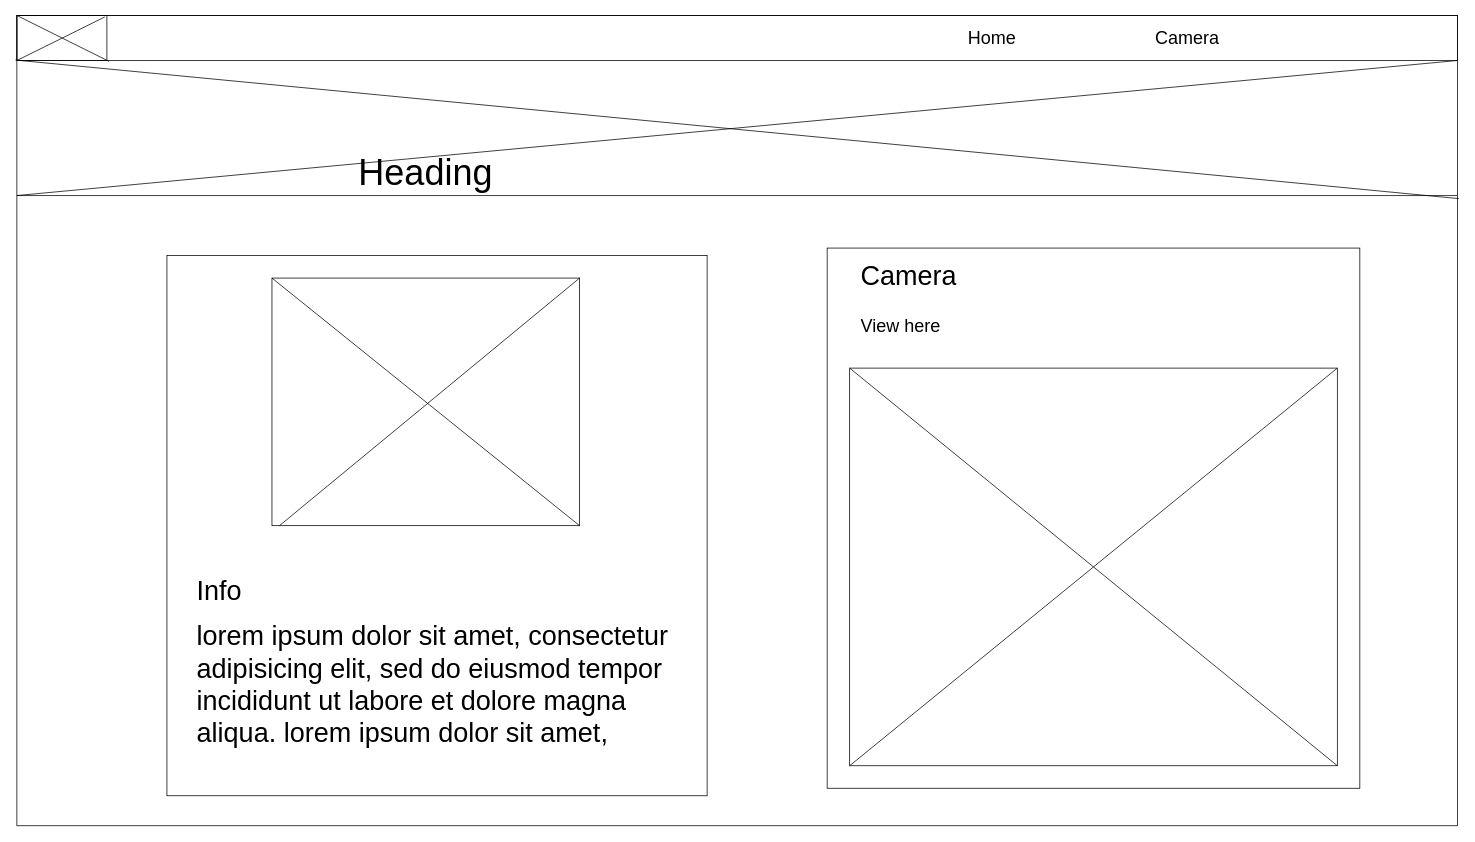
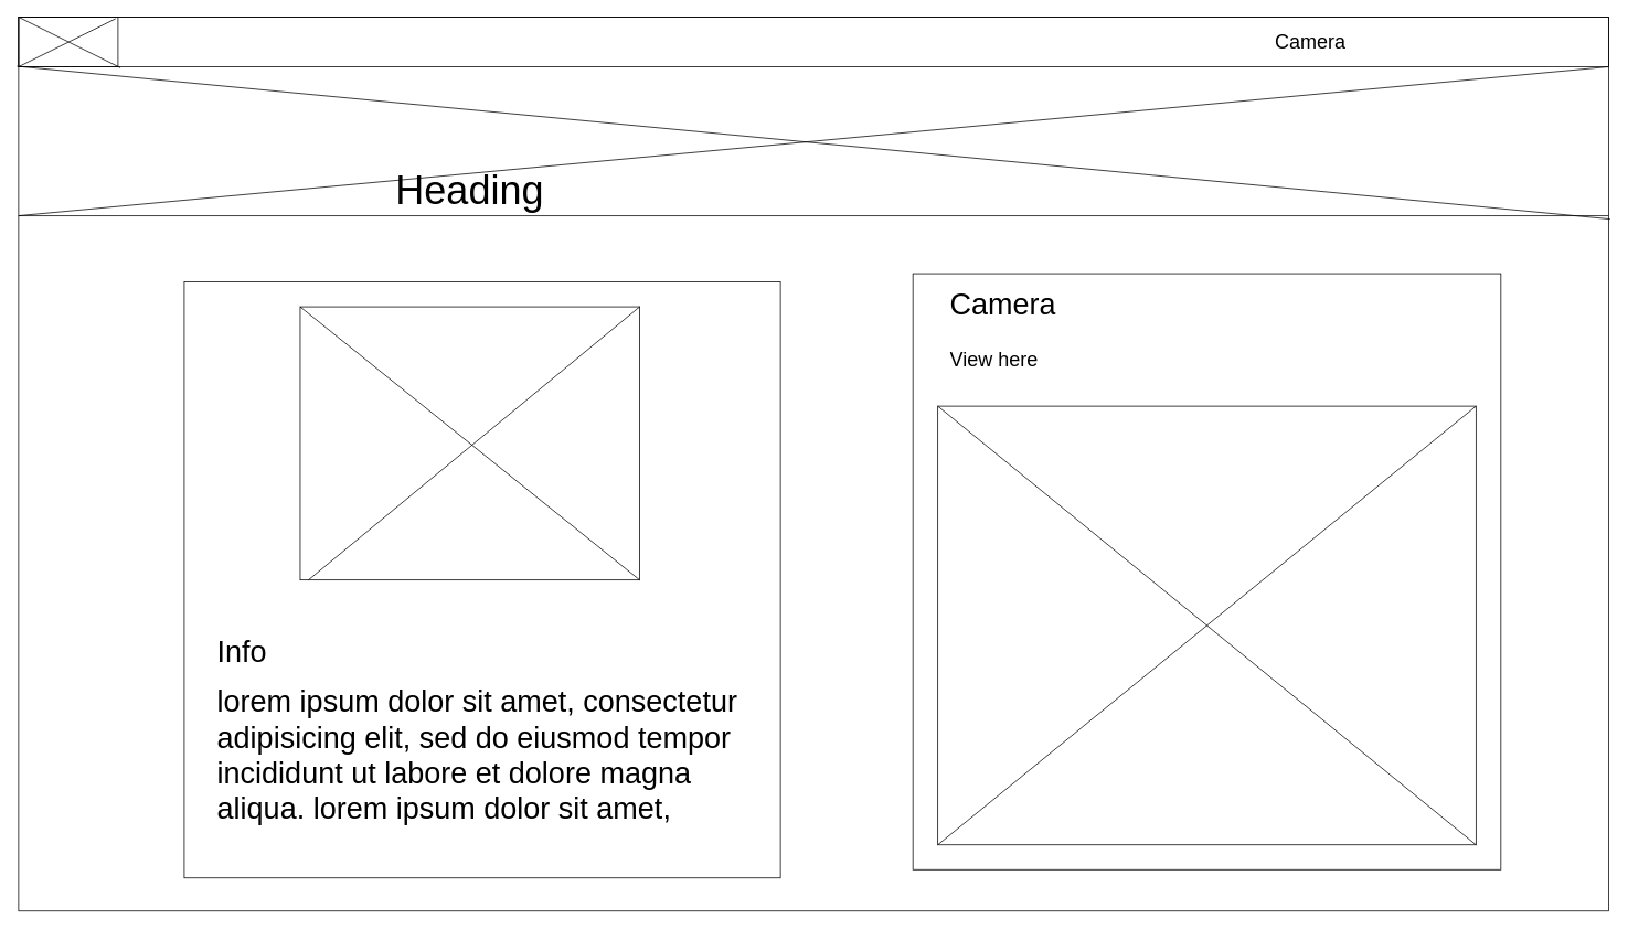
  <mxCell id="0" />
  <mxCell id="1" parent="0" />
  <mxCell id="2" value="" style="rounded=0;whiteSpace=wrap;html=1;fontSize=36;" vertex="1" parent="1"><mxGeometry x="222" y="340" width="720" height="720" as="geometry" /></mxCell>
  <mxCell id="3" value="" style="rounded=0;whiteSpace=wrap;html=1;fontSize=24;fillColor=none;" vertex="1" parent="1"><mxGeometry width="120" height="60" as="geometry" x="22" y="20" /></mxCell>
  <mxCell id="4" value="" style="endArrow=none;html=1;rounded=0;fontSize=24;entryX=0.064;entryY=1.02;entryDx=0;entryDy=0;entryPerimeter=0;exitX=0;exitY=0;exitDx=0;exitDy=0;" edge="1" parent="1" source="3" target="6"><mxGeometry width="50" height="50" relative="1" as="geometry"><mxPoint x="32" y="90" as="sourcePoint" /><mxPoint x="149.12" y="31.98" as="targetPoint" /></mxGeometry></mxCell>
  <mxCell id="5" value="" style="endArrow=none;html=1;rounded=0;fontSize=24;entryX=0.061;entryY=0.033;entryDx=0;entryDy=0;entryPerimeter=0;exitX=0;exitY=1;exitDx=0;exitDy=0;" edge="1" parent="1" source="3" target="6"><mxGeometry width="50" height="50" relative="1" as="geometry"><mxPoint x="142" y="140" as="sourcePoint" /><mxPoint x="192" y="90" as="targetPoint" /></mxGeometry></mxCell>
  <mxCell id="6" value="" style="rounded=0;whiteSpace=wrap;html=1;fillColor=none;" vertex="1" parent="1"><mxGeometry width="1920" height="60" as="geometry" x="22" y="20" /></mxCell>
- <mxCell id="7" value="Home" style="text;html=1;strokeColor=none;fillColor=none;align=center;verticalAlign=middle;whiteSpace=wrap;rounded=0;fontSize=24;" vertex="1" parent="1"><mxGeometry x="1292" y="35" width="60" height="30" as="geometry" /></mxCell>
  <mxCell id="8" value="Camera" style="text;html=1;strokeColor=none;fillColor=none;align=center;verticalAlign=middle;whiteSpace=wrap;rounded=0;fontSize=24;" vertex="1" parent="1"><mxGeometry x="1552" y="35" width="60" height="30" as="geometry" /></mxCell>
  <mxCell id="9" value="" style="rounded=0;whiteSpace=wrap;html=1;fillColor=none;" vertex="1" parent="1"><mxGeometry width="1920" height="1080" as="geometry" x="22" y="20" /></mxCell>
  <mxCell id="10" value="&lt;font style=&quot;font-size: 48px&quot;&gt;Heading&lt;/font&gt;" style="text;html=1;strokeColor=none;fillColor=none;align=center;verticalAlign=middle;whiteSpace=wrap;rounded=0;" vertex="1" parent="1"><mxGeometry x="537" y="214" width="60" height="30" as="geometry" /></mxCell>
  <mxCell id="11" value="" style="endArrow=none;html=1;rounded=0;fontSize=18;entryX=1;entryY=1;entryDx=0;entryDy=0;" edge="1" parent="1"><mxGeometry width="50" height="50" relative="1" as="geometry"><mxPoint y="260" as="sourcePoint" x="22" /><mxPoint x="1942" y="80" as="targetPoint" /></mxGeometry></mxCell>
  <mxCell id="12" value="" style="endArrow=none;html=1;rounded=0;fontSize=18;entryX=1.001;entryY=0.226;entryDx=0;entryDy=0;exitX=-0.001;exitY=0.055;exitDx=0;exitDy=0;exitPerimeter=0;entryPerimeter=0;" edge="1" parent="1"><mxGeometry width="50" height="50" relative="1" as="geometry"><mxPoint x="20.08" y="79.4" as="sourcePoint" /><mxPoint x="1943.92" y="264.08" as="targetPoint" /></mxGeometry></mxCell>
  <mxCell id="13" value="" style="endArrow=none;html=1;rounded=0;" edge="1" parent="1"><mxGeometry width="50" height="50" relative="1" as="geometry"><mxPoint y="260" as="sourcePoint" x="22" /><mxPoint x="1942" y="260" as="targetPoint" /></mxGeometry></mxCell>
  <mxCell id="14" value="" style="endArrow=none;html=1;rounded=0;entryX=1;entryY=0;entryDx=0;entryDy=0;exitX=0;exitY=1;exitDx=0;exitDy=0;" edge="1" parent="1" source="18" target="18"><mxGeometry width="50" height="50" relative="1" as="geometry"><mxPoint x="1432" y="640" as="sourcePoint" /><mxPoint x="1482" y="590" as="targetPoint" /></mxGeometry></mxCell>
  <mxCell id="15" value="" style="endArrow=none;html=1;rounded=0;entryX=1;entryY=1;entryDx=0;entryDy=0;exitX=0;exitY=0;exitDx=0;exitDy=0;" edge="1" parent="1" source="18" target="18"><mxGeometry width="50" height="50" relative="1" as="geometry"><mxPoint x="1202" y="680" as="sourcePoint" /><mxPoint x="1602" y="350" as="targetPoint" /></mxGeometry></mxCell>
  <mxCell id="16" value="&lt;h1&gt;&lt;span style=&quot;font-weight: normal&quot;&gt;&lt;font style=&quot;font-size: 36px&quot;&gt;Info&lt;/font&gt;&lt;/span&gt;&lt;/h1&gt;&lt;h1&gt;&lt;span style=&quot;font-weight: normal&quot;&gt;&lt;font style=&quot;font-size: 36px&quot;&gt;lorem ipsum dolor sit amet, con&lt;/font&gt;&lt;font style=&quot;font-size: 36px&quot;&gt;sectetur adipisicing elit, sed do eiusmod tempor incididunt ut labore et dolore magna aliqua.&amp;nbsp;&lt;/font&gt;&lt;/span&gt;&lt;font style=&quot;font-size: 36px ; font-weight: normal&quot;&gt;lorem ipsum dolor sit amet,&amp;nbsp;&lt;/font&gt;&lt;br&gt;&lt;/h1&gt;" style="text;html=1;strokeColor=none;fillColor=none;spacing=5;spacingTop=-20;whiteSpace=wrap;overflow=hidden;rounded=0;" vertex="1" parent="1"><mxGeometry x="257" y="760" width="650" height="310" as="geometry" /></mxCell>
  <mxCell id="17" value="" style="rounded=0;whiteSpace=wrap;html=1;fontSize=36;" vertex="1" parent="1"><mxGeometry x="1102" y="330" width="710" height="720" as="geometry" /></mxCell>
  <mxCell id="18" value="" style="rounded=0;whiteSpace=wrap;html=1;" vertex="1" parent="1"><mxGeometry x="362" y="370" width="410" height="330" as="geometry" /></mxCell>
  <mxCell id="19" value="" style="endArrow=none;html=1;rounded=0;fontSize=36;entryX=1;entryY=0;entryDx=0;entryDy=0;" edge="1" parent="1" target="18"><mxGeometry width="50" height="50" relative="1" as="geometry"><mxPoint x="372" y="700" as="sourcePoint" /><mxPoint x="612" y="780" as="targetPoint" /></mxGeometry></mxCell>
  <mxCell id="20" value="" style="endArrow=none;html=1;rounded=0;fontSize=36;entryX=1;entryY=1;entryDx=0;entryDy=0;exitX=0;exitY=0;exitDx=0;exitDy=0;" edge="1" parent="1" source="18" target="18"><mxGeometry width="50" height="50" relative="1" as="geometry"><mxPoint x="382" y="710" as="sourcePoint" /><mxPoint x="782" y="380" as="targetPoint" /></mxGeometry></mxCell>
  <mxCell id="21" value="" style="rounded=0;whiteSpace=wrap;html=1;fontSize=36;" vertex="1" parent="1"><mxGeometry x="1132" y="490" width="650" height="530" as="geometry" /></mxCell>
  <mxCell id="22" value="" style="endArrow=none;html=1;rounded=0;fontSize=36;entryX=1;entryY=0;entryDx=0;entryDy=0;exitX=0;exitY=1;exitDx=0;exitDy=0;" edge="1" parent="1" source="21" target="21"><mxGeometry width="50" height="50" relative="1" as="geometry"><mxPoint x="1052" y="1000" as="sourcePoint" /><mxPoint x="1102" y="950" as="targetPoint" /></mxGeometry></mxCell>
  <mxCell id="23" value="" style="endArrow=none;html=1;rounded=0;fontSize=36;entryX=1;entryY=1;entryDx=0;entryDy=0;exitX=0;exitY=0;exitDx=0;exitDy=0;" edge="1" parent="1" source="21" target="21"><mxGeometry width="50" height="50" relative="1" as="geometry"><mxPoint x="1142" y="1030" as="sourcePoint" /><mxPoint x="1792" y="370" as="targetPoint" /></mxGeometry></mxCell>
  <mxCell id="24" value="&lt;h1&gt;&lt;span style=&quot;font-size: 36px ; font-weight: 400&quot;&gt;Camera&lt;/span&gt;&lt;/h1&gt;&lt;div&gt;&lt;br&gt;&lt;/div&gt;&lt;div&gt;&lt;font style=&quot;font-size: 24px&quot;&gt;View here&lt;/font&gt;&lt;/div&gt;" style="text;html=1;strokeColor=none;fillColor=none;spacing=5;spacingTop=-20;whiteSpace=wrap;overflow=hidden;rounded=0;" vertex="1" parent="1"><mxGeometry x="1142" y="340" width="640" height="140" as="geometry" /></mxCell>
